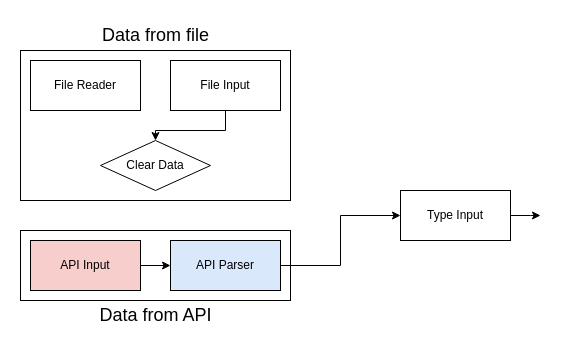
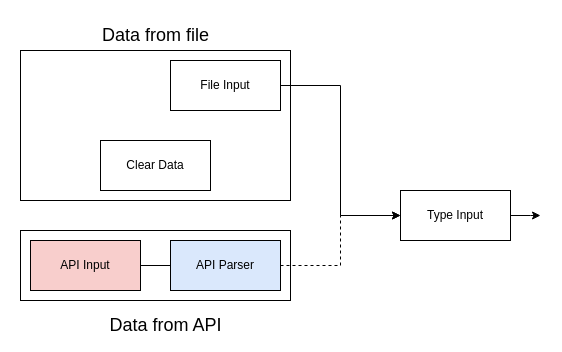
  <mxCell id="0" />
  <mxCell id="1" parent="0" />
  <mxCell id="2" value="" style="whiteSpace=wrap;html=1;fillColor=none;" vertex="1" parent="1"><mxGeometry x="20" y="230" width="270" height="70" as="geometry" /></mxCell>
  <mxCell id="3" value="" style="whiteSpace=wrap;html=1;fillColor=none;" vertex="1" parent="1"><mxGeometry x="20" y="50" width="270" height="150" as="geometry" /></mxCell>
- <mxCell id="4" value="File Reader" style="html=1;whiteSpace=wrap;" vertex="1" parent="1"><mxGeometry x="30" y="60" width="110" height="50" as="geometry" /></mxCell>
- <mxCell id="5" style="edgeStyle=orthogonalEdgeStyle;rounded=0;orthogonalLoop=1;jettySize=auto;html=1;" edge="1" parent="1" source="6" target="13"><mxGeometry relative="1" as="geometry" /></mxCell>
+ <mxCell id="5" style="edgeStyle=orthogonalEdgeStyle;rounded=0;orthogonalLoop=1;jettySize=auto;html=1;entryX=0;entryY=0.5;entryDx=0;entryDy=0;" edge="1" parent="1" source="6" target="8"><mxGeometry relative="1" as="geometry" /></mxCell>
  <mxCell id="6" value="File Input" style="html=1;whiteSpace=wrap;" vertex="1" parent="1"><mxGeometry x="170" y="60" width="110" height="50" as="geometry" /></mxCell>
  <mxCell id="7" style="edgeStyle=orthogonalEdgeStyle;rounded=0;orthogonalLoop=1;jettySize=auto;html=1;" edge="1" parent="1" source="8"><mxGeometry relative="1" as="geometry"><mxPoint x="540" y="215" as="targetPoint" /></mxGeometry></mxCell>
  <mxCell id="8" value="Type Input" style="html=1;whiteSpace=wrap;" vertex="1" parent="1"><mxGeometry x="400" y="190" width="110" height="50" as="geometry" /></mxCell>
- <mxCell id="9" style="edgeStyle=orthogonalEdgeStyle;rounded=0;orthogonalLoop=1;jettySize=auto;html=1;" edge="1" parent="1" source="10" target="12"><mxGeometry relative="1" as="geometry" /></mxCell>
+ <mxCell id="9" style="edgeStyle=orthogonalEdgeStyle;rounded=0;orthogonalLoop=1;jettySize=auto;html=1;endArrow=none;" edge="1" parent="1" source="10" target="12"><mxGeometry relative="1" as="geometry" /></mxCell>
  <mxCell id="10" value="API Input" style="html=1;whiteSpace=wrap;fillColor=#f8cecc;" vertex="1" parent="1"><mxGeometry x="30" y="240" width="110" height="50" as="geometry" /></mxCell>
- <mxCell id="11" style="edgeStyle=orthogonalEdgeStyle;rounded=0;orthogonalLoop=1;jettySize=auto;html=1;entryX=0;entryY=0.5;entryDx=0;entryDy=0;" edge="1" parent="1" source="12" target="8"><mxGeometry relative="1" as="geometry" /></mxCell>
+ <mxCell id="11" style="edgeStyle=orthogonalEdgeStyle;rounded=0;orthogonalLoop=1;jettySize=auto;html=1;entryX=0;entryY=0.5;entryDx=0;entryDy=0;dashed=1;" edge="1" parent="1" source="12" target="8"><mxGeometry relative="1" as="geometry" /></mxCell>
  <mxCell id="12" value="API Parser" style="html=1;whiteSpace=wrap;fillColor=#dae8fc;" vertex="1" parent="1"><mxGeometry x="170" y="240" width="110" height="50" as="geometry" /></mxCell>
- <mxCell id="13" value="Clear Data" style="rhombus;html=1;whiteSpace=wrap;" vertex="1" parent="1"><mxGeometry x="100" y="140" width="110" height="50" as="geometry" /></mxCell>
+ <mxCell id="13" value="Clear Data" style="html=1;whiteSpace=wrap;" vertex="1" parent="1"><mxGeometry x="100" y="140" width="110" height="50" as="geometry" /></mxCell>
  <mxCell id="14" value="Data from file" style="text;strokeColor=none;align=center;fillColor=none;html=1;verticalAlign=middle;whiteSpace=wrap;rounded=0;fontSize=18;" vertex="1" parent="1"><mxGeometry x="87.5" y="20" width="135" height="30" as="geometry" /></mxCell>
- <mxCell id="15" value="Data from API" style="text;strokeColor=none;align=center;fillColor=none;html=1;verticalAlign=middle;whiteSpace=wrap;rounded=0;fontSize=18;" vertex="1" parent="1"><mxGeometry x="87.5" y="300" width="135" height="30" as="geometry" /></mxCell>
+ <mxCell id="15" value="Data from API" style="text;strokeColor=none;align=center;fillColor=none;html=1;verticalAlign=middle;whiteSpace=wrap;rounded=0;fontSize=18;" vertex="1" parent="1"><mxGeometry x="97.5" y="310" width="135" height="30" as="geometry" /></mxCell>
